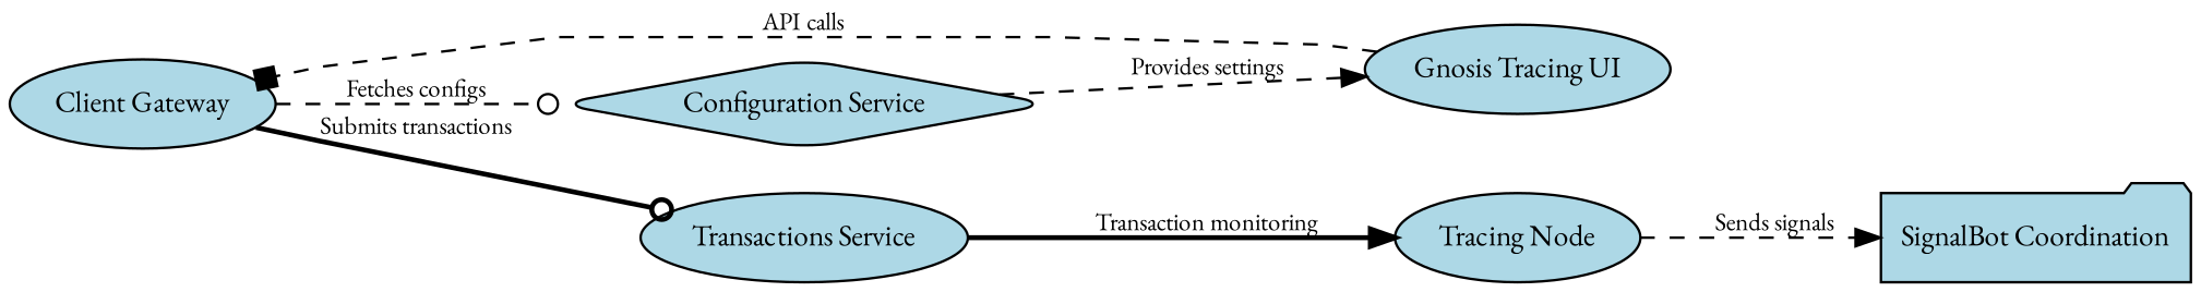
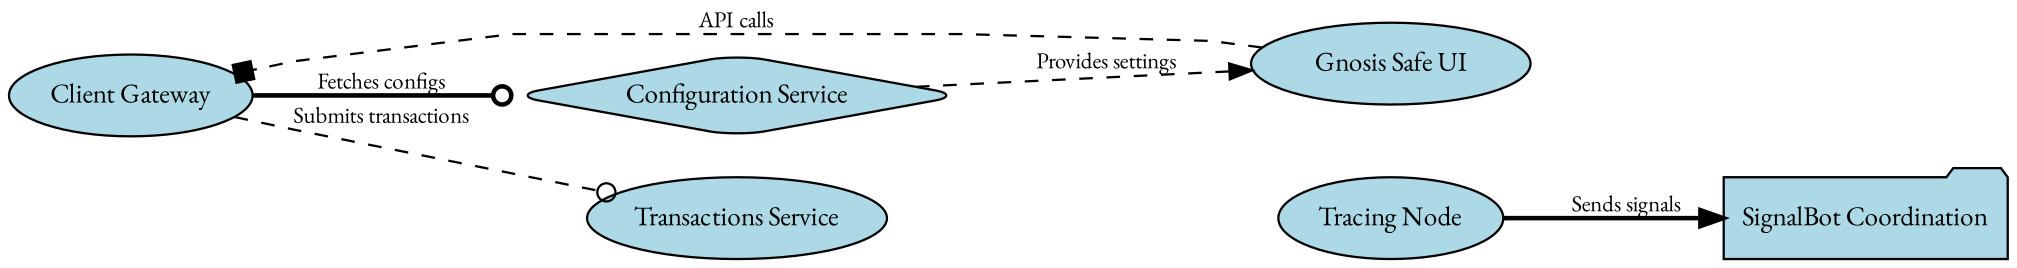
  digraph {
    fontname="EB Garamond"
    rankdir=LR
    splines=polyline
    node [fillcolor=lightblue fontname="EB Garamond" fontsize=12 shape=ellipse style="rounded,filled"]
    edge [arrowhead=normal fontname="EB Garamond" fontsize=10 style=bold]
    n1 [label="Client Gateway"]
    n2 [label="Configuration Service" shape=diamond]
    n3 [label="Transactions Service"]
-   n4 [label="Gnosis Tracing UI"]
+   n4 [label="Gnosis Safe UI"]
    n5 [label="Tracing Node"]
    n6 [label="SignalBot Coordination" shape=folder]
-   n1 -> n2 [arrowhead=odot label="Fetches configs" style=dashed]
-   n1 -> n3 [arrowhead=odot label="Submits transactions"]
+   n1 -> n2 [arrowhead=odot label="Fetches configs"]
+   n1 -> n3 [arrowhead=odot label="Submits transactions" style=dashed]
    n2 -> n4 [label="Provides settings" style=dashed]
-   n3 -> n5 [label="Transaction monitoring"]
    n4 -> n1 [arrowhead=box label="API calls" style=dashed]
-   n5 -> n6 [label="Sends signals" style=dashed]
+   n5 -> n6 [label="Sends signals"]
  }
